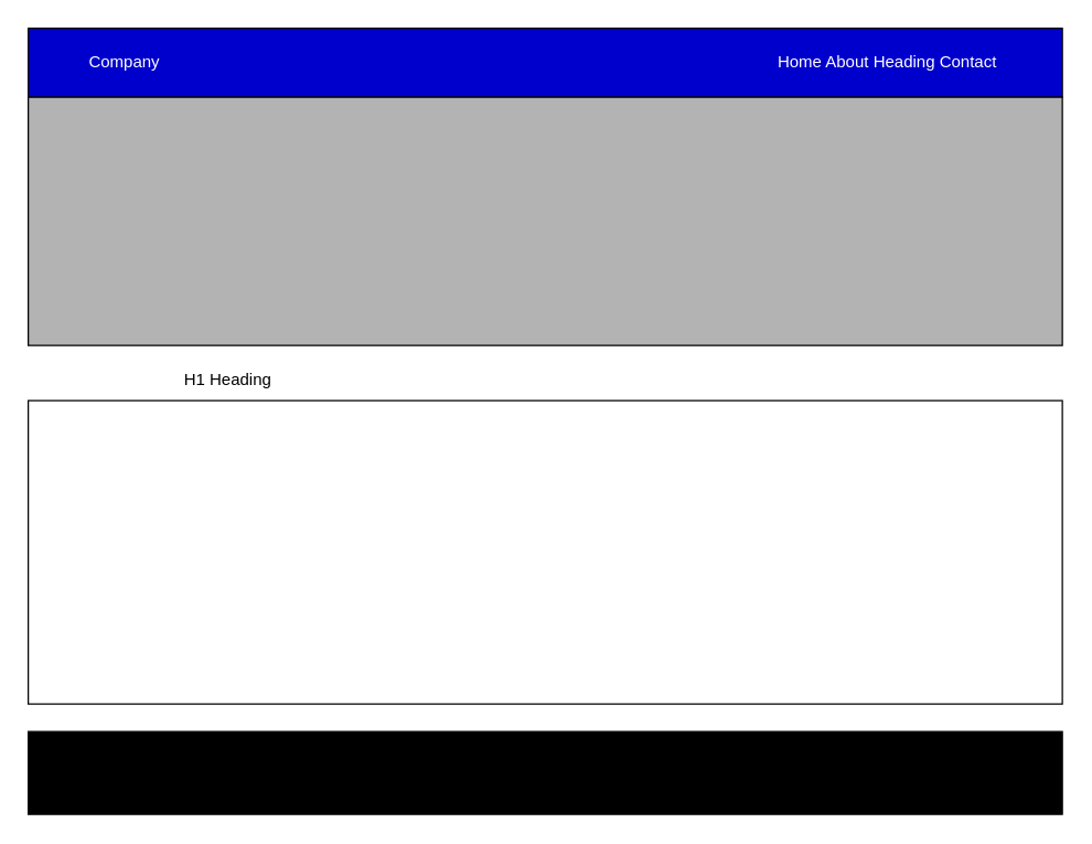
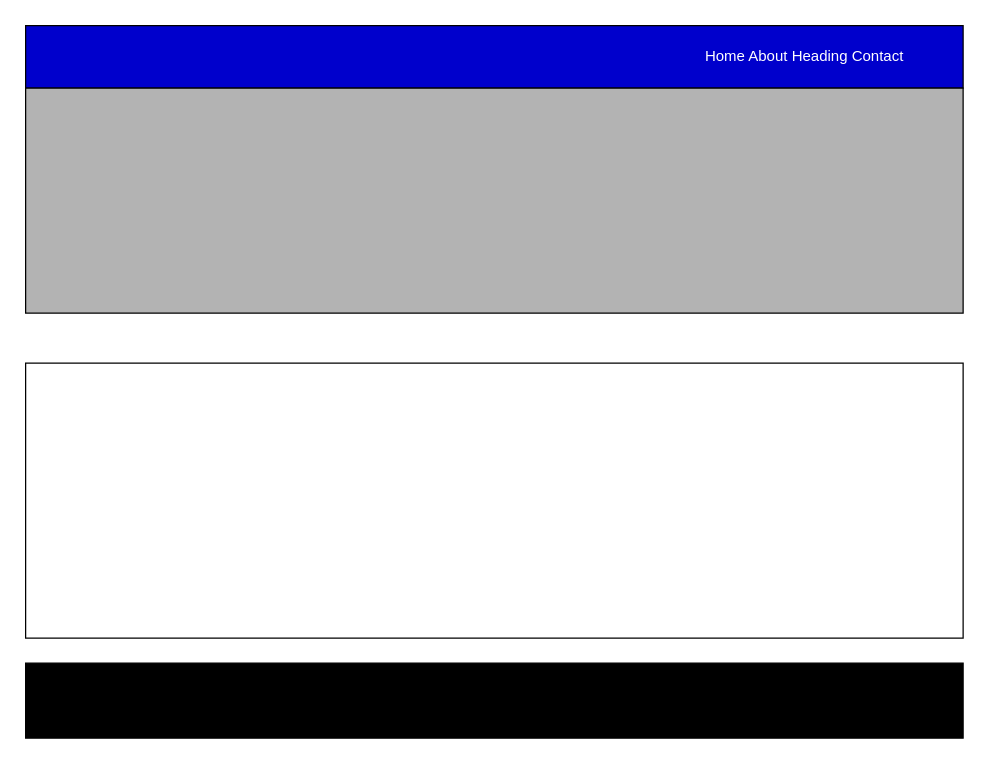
  <mxCell id="0" />
  <mxCell id="1" parent="0" />
  <mxCell id="2" value="" style="rounded=0;whiteSpace=wrap;html=1;fillColor=#0000CC;" vertex="1" parent="1"><mxGeometry x="20" y="20" width="750" height="50" as="geometry" /></mxCell>
  <mxCell id="3" value="" style="rounded=0;whiteSpace=wrap;html=1;fillColor=#B3B3B3;" vertex="1" parent="1"><mxGeometry x="20" y="70" width="750" height="180" as="geometry" /></mxCell>
- <mxCell id="4" value="H1 Heading" style="text;html=1;strokeColor=none;fillColor=none;align=center;verticalAlign=middle;whiteSpace=wrap;rounded=0;" vertex="1" parent="1"><mxGeometry x="110" y="260" width="110" height="30" as="geometry" /></mxCell>
  <mxCell id="5" value="" style="rounded=0;whiteSpace=wrap;html=1;fillColor=#FFFFFF;" vertex="1" parent="1"><mxGeometry x="20" y="290" width="750" height="220" as="geometry" /></mxCell>
  <mxCell id="6" value="" style="rounded=0;whiteSpace=wrap;html=1;fillColor=#000000;" vertex="1" parent="1"><mxGeometry x="20" y="530" width="750" height="60" as="geometry" /></mxCell>
  <mxCell id="7" value="Home About Heading Contact&amp;nbsp;" style="text;html=1;strokeColor=none;fillColor=none;align=center;verticalAlign=middle;whiteSpace=wrap;rounded=0;fontColor=#FFFFFF;" vertex="1" parent="1"><mxGeometry x="540" y="30" width="210" height="30" as="geometry" /></mxCell>
- <mxCell id="8" value="Company" style="text;html=1;strokeColor=none;fillColor=none;align=center;verticalAlign=middle;whiteSpace=wrap;rounded=0;fontColor=#FFFFFF;" vertex="1" parent="1"><mxGeometry x="60" y="30" width="60" height="30" as="geometry" /></mxCell>
